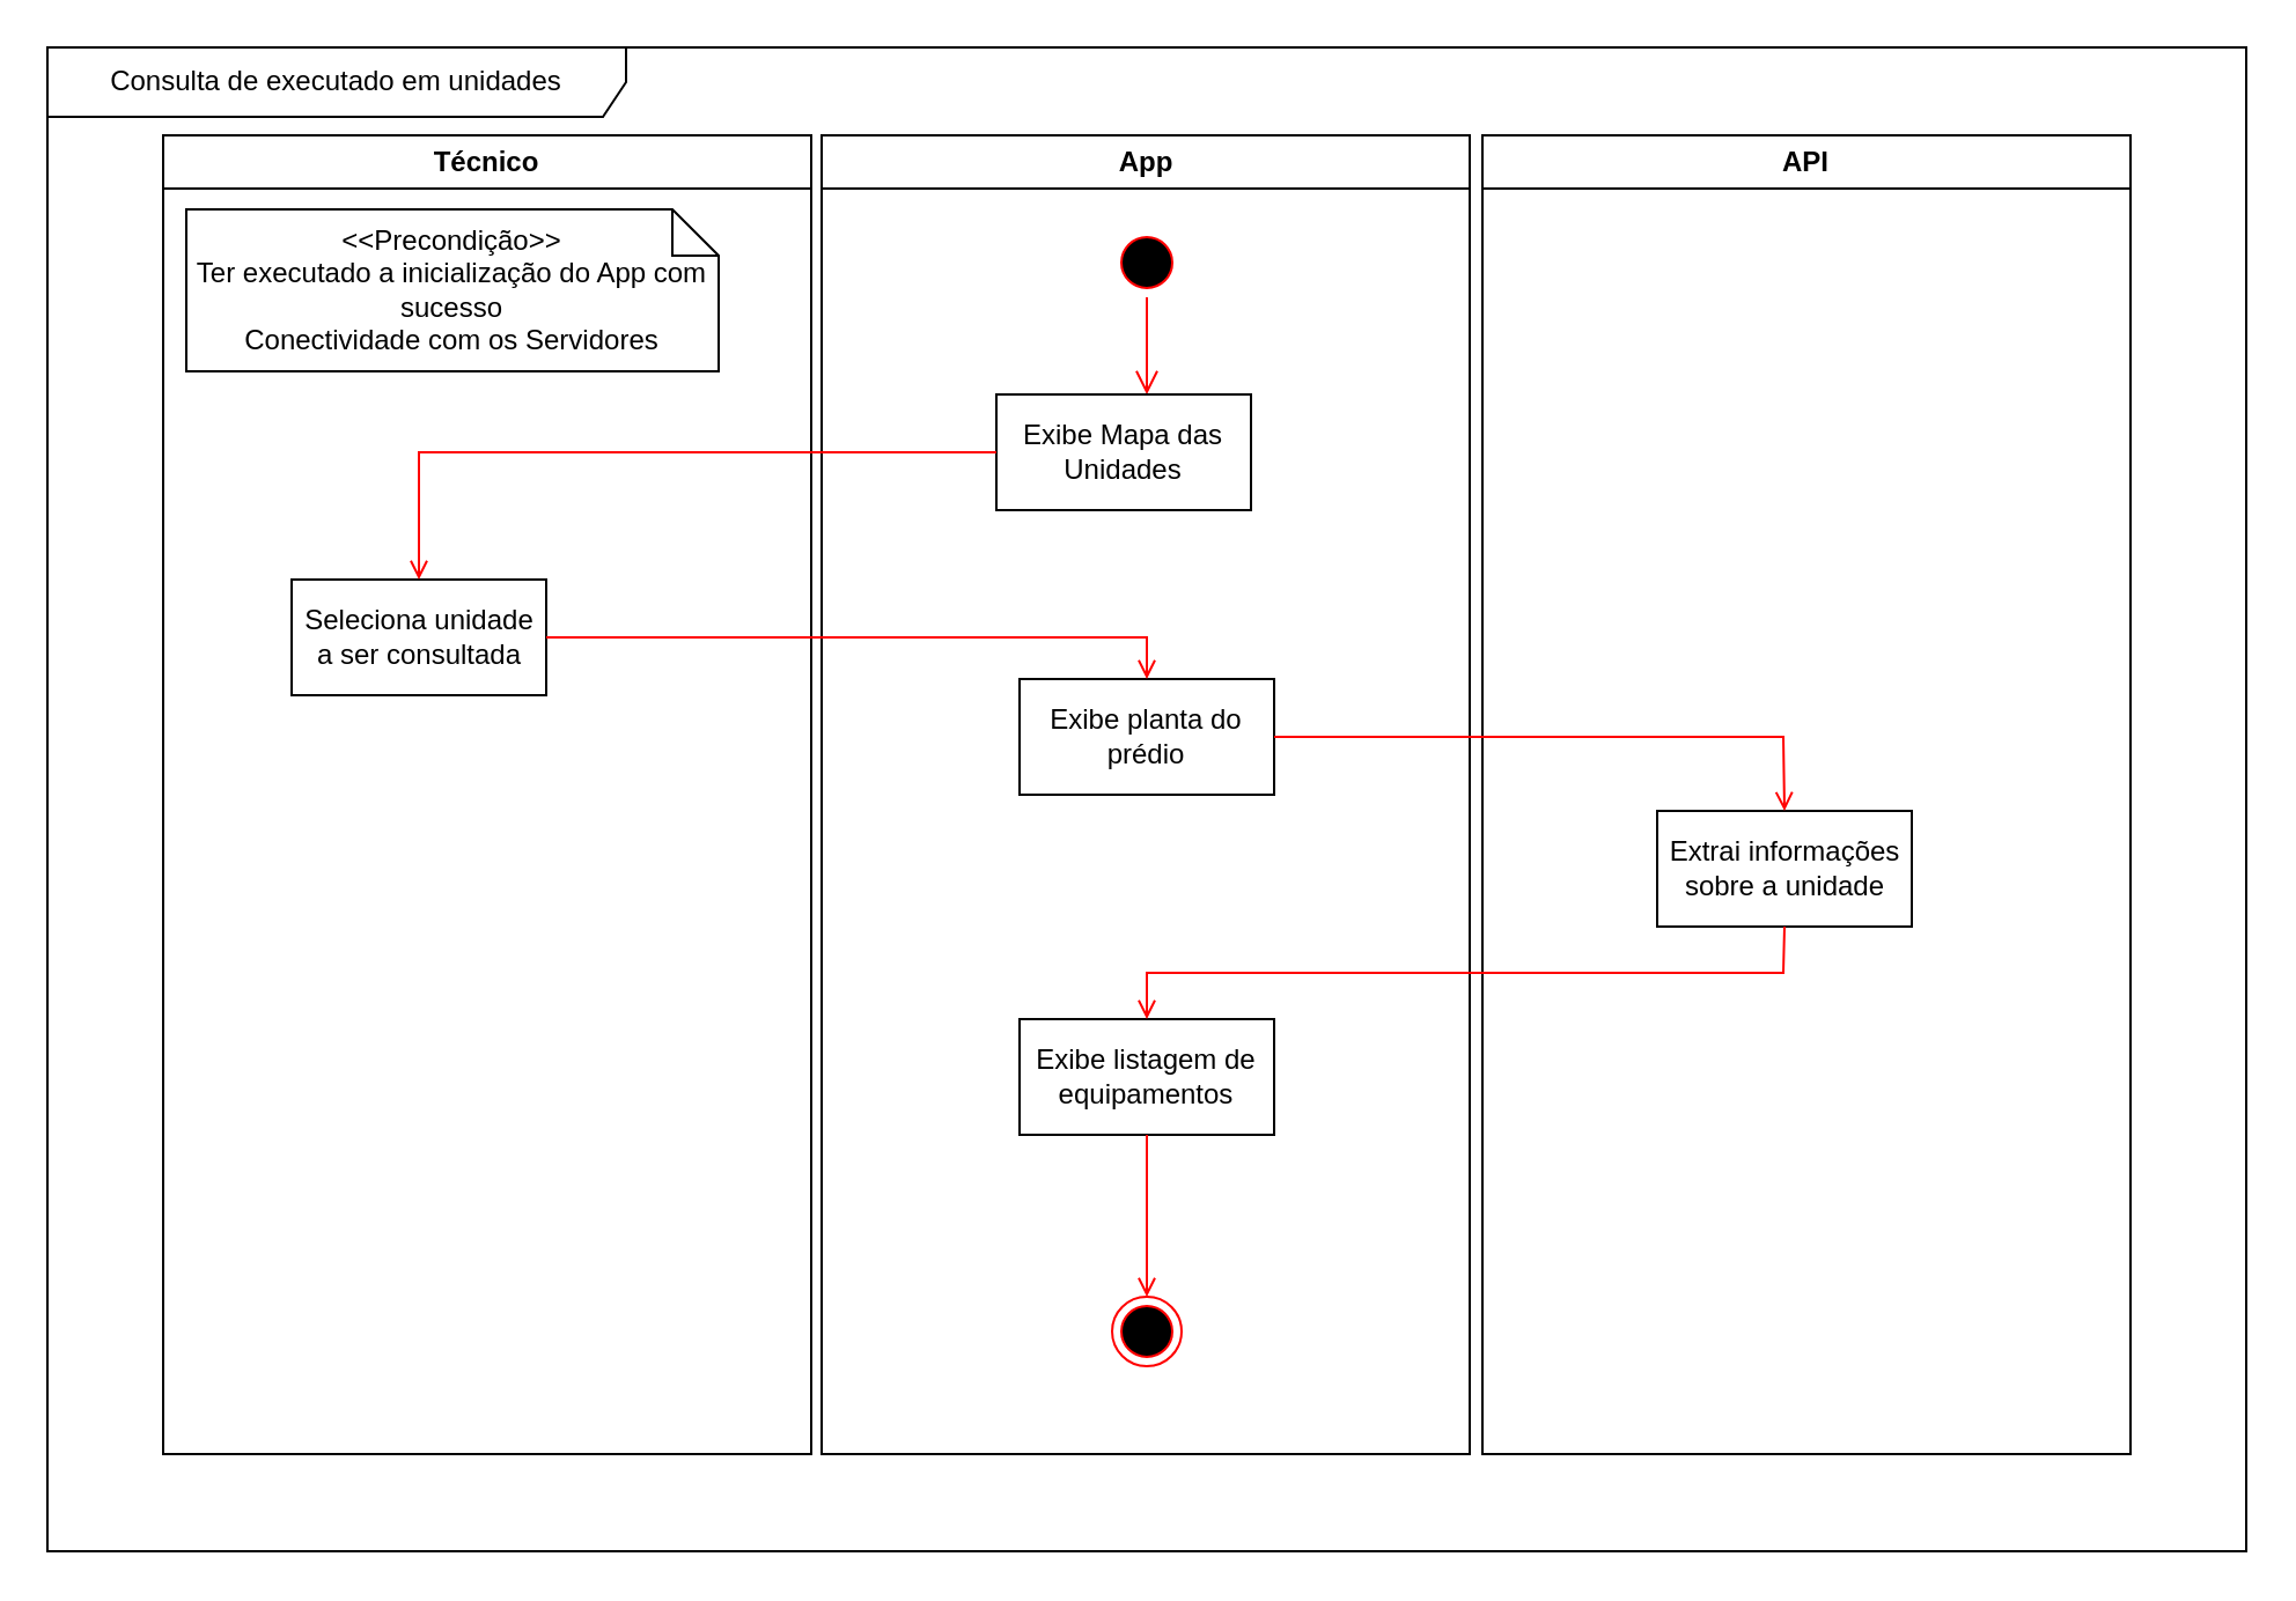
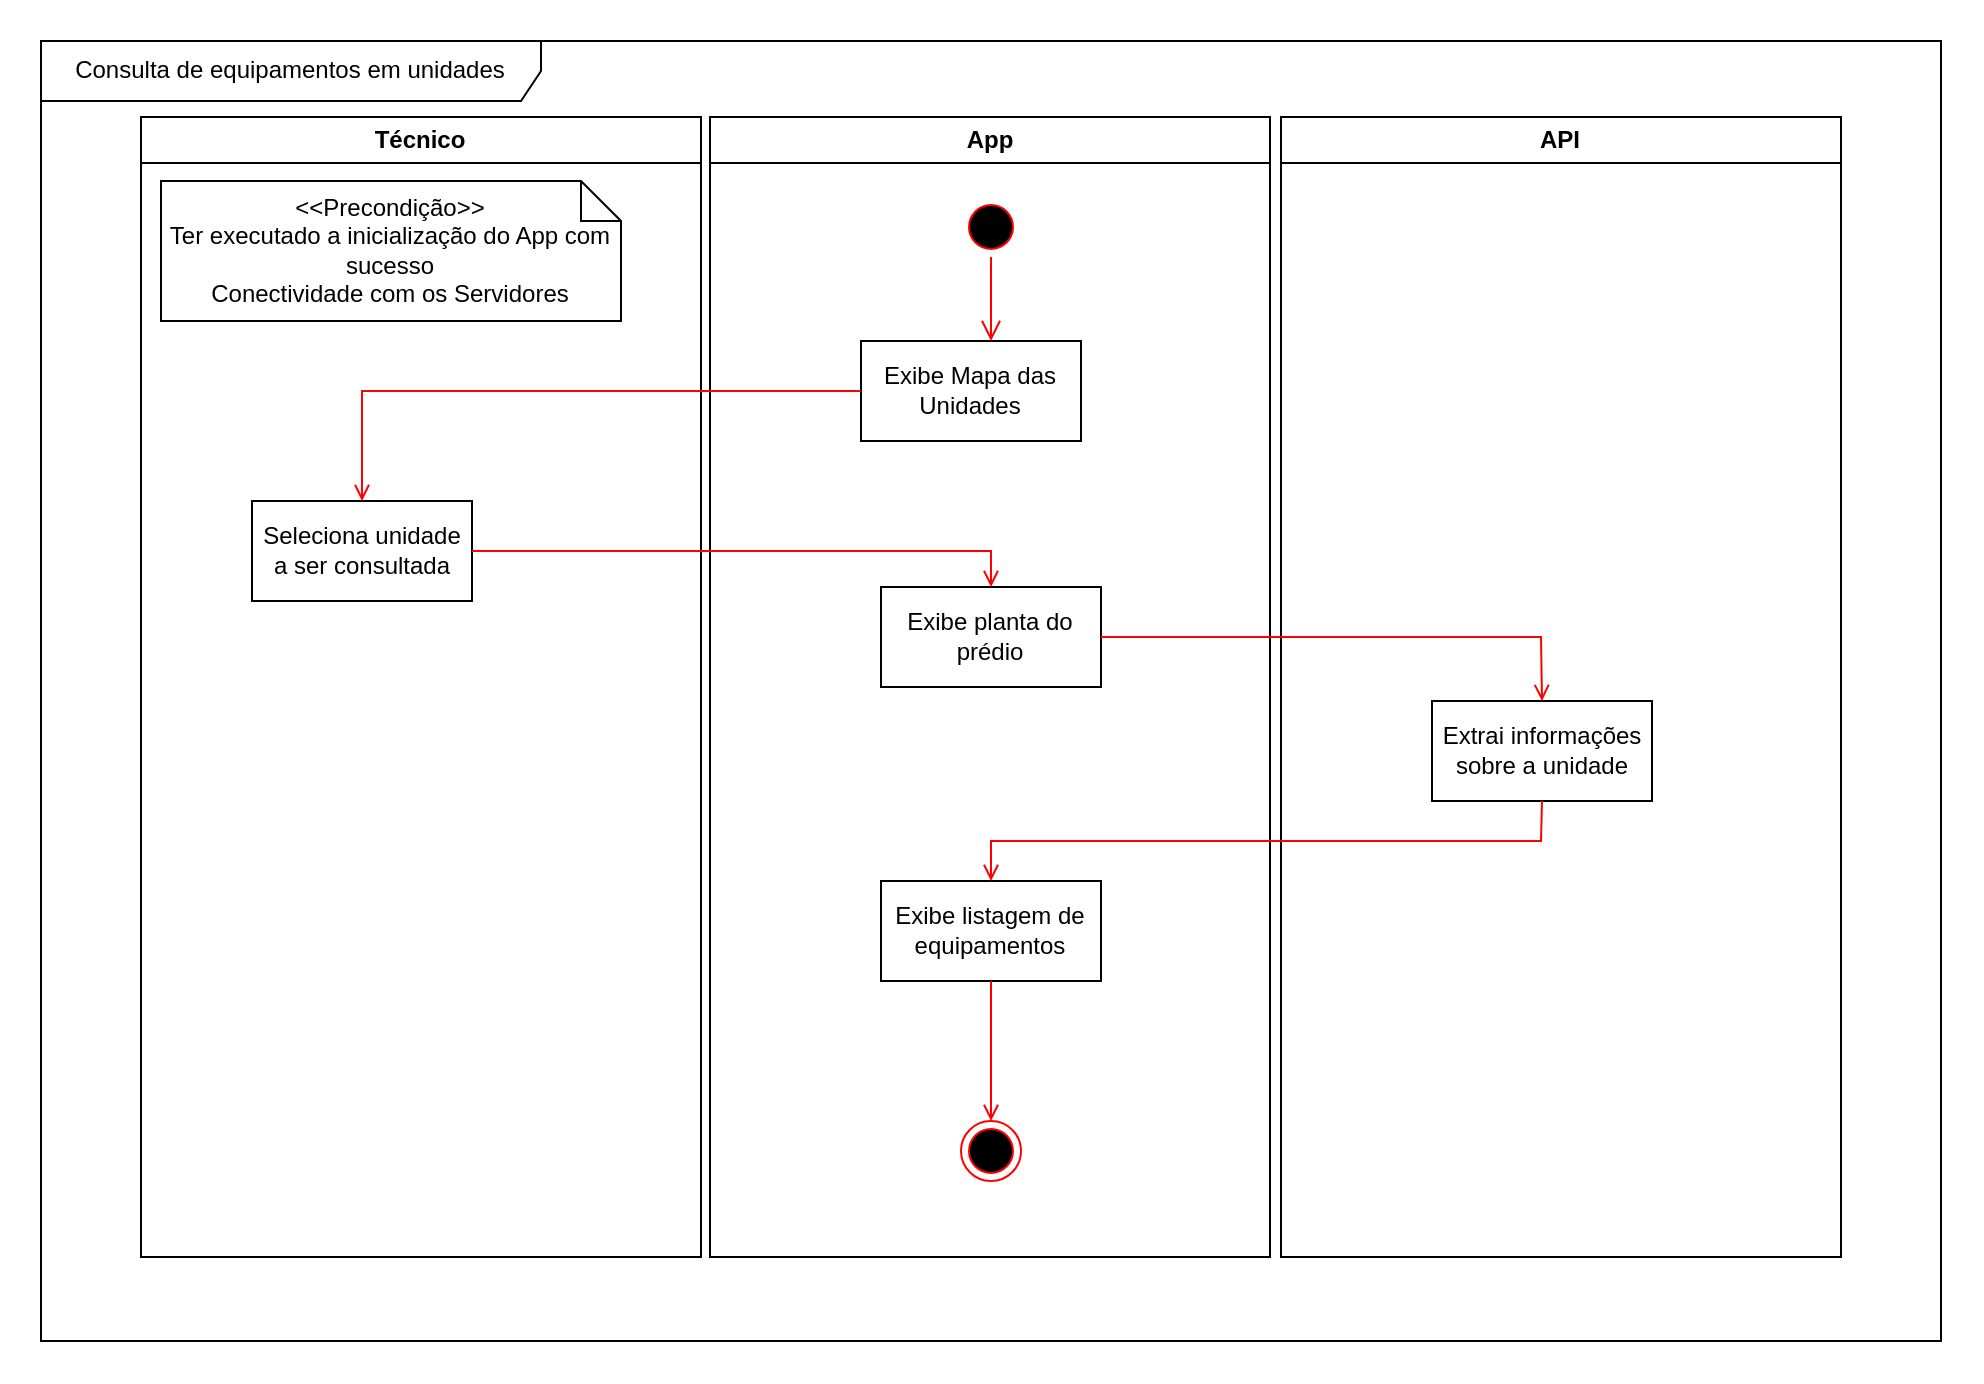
  <mxCell id="0" />
  <mxCell id="1" parent="0" />
  <mxCell id="2" value="Técnico" style="swimlane;whiteSpace=wrap" vertex="1" parent="1"><mxGeometry x="70" y="58" width="280" height="570" as="geometry" /></mxCell>
  <mxCell id="3" value="Seleciona unidade a ser consultada" style="whiteSpace=wrap;" vertex="1" parent="2"><mxGeometry x="55.5" y="192" width="110" height="50" as="geometry" /></mxCell>
  <mxCell id="4" value="App" style="swimlane;whiteSpace=wrap" vertex="1" parent="1"><mxGeometry x="354.5" y="58" width="280" height="570" as="geometry" /></mxCell>
  <mxCell id="5" value="" style="ellipse;shape=startState;fillColor=#000000;strokeColor=#ff0000;" vertex="1" parent="4"><mxGeometry x="125.5" y="40" width="30" height="30" as="geometry" /></mxCell>
  <mxCell id="6" value="" style="edgeStyle=elbowEdgeStyle;elbow=horizontal;verticalAlign=bottom;endArrow=open;endSize=8;strokeColor=#FF0000;endFill=1;rounded=0" edge="1" parent="4" source="5" target="7"><mxGeometry x="40" y="20" as="geometry"><mxPoint x="120.5" y="90" as="targetPoint" /></mxGeometry></mxCell>
  <mxCell id="7" value="Exibe Mapa das Unidades" style="whiteSpace=wrap;" vertex="1" parent="4"><mxGeometry x="75.5" y="112" width="110" height="50" as="geometry" /></mxCell>
  <mxCell id="8" value="Exibe planta do prédio" style="whiteSpace=wrap;" vertex="1" parent="4"><mxGeometry x="85.5" y="235" width="110" height="50" as="geometry" /></mxCell>
  <mxCell id="9" value="Exibe listagem de equipamentos" style="whiteSpace=wrap;" vertex="1" parent="4"><mxGeometry x="85.5" y="382" width="110" height="50" as="geometry" /></mxCell>
  <mxCell id="10" value="API" style="swimlane;whiteSpace=wrap" vertex="1" parent="1"><mxGeometry x="640" y="58" width="280" height="570" as="geometry" /></mxCell>
  <mxCell id="11" value="Extrai informações sobre a unidade" style="whiteSpace=wrap;" vertex="1" parent="10"><mxGeometry x="75.5" y="292" width="110" height="50" as="geometry" /></mxCell>
  <mxCell id="12" value="" style="edgeStyle=elbowEdgeStyle;elbow=horizontal;strokeColor=#FF0000;endArrow=open;endFill=1;rounded=0;exitX=0;exitY=0.5;exitDx=0;exitDy=0;entryX=0.5;entryY=0;entryDx=0;entryDy=0;" edge="1" parent="1" source="7" target="3"><mxGeometry width="100" height="100" relative="1" as="geometry"><mxPoint x="425" y="120" as="sourcePoint" /><mxPoint x="180" y="230" as="targetPoint" /><Array as="points"><mxPoint x="180.5" y="210" /></Array></mxGeometry></mxCell>
  <mxCell id="13" value="" style="endArrow=open;strokeColor=#FF0000;endFill=1;rounded=0;exitX=1;exitY=0.5;exitDx=0;exitDy=0;entryX=0.5;entryY=0;entryDx=0;entryDy=0;" edge="1" parent="1" source="3" target="8"><mxGeometry relative="1" as="geometry"><mxPoint x="390" y="285" as="targetPoint" /><Array as="points"><mxPoint x="495" y="275" /></Array></mxGeometry></mxCell>
  <mxCell id="14" value="" style="endArrow=open;strokeColor=#FF0000;endFill=1;rounded=0;exitX=1;exitY=0.5;exitDx=0;exitDy=0;entryX=0.5;entryY=0;entryDx=0;entryDy=0;" edge="1" parent="1" source="8" target="11"><mxGeometry relative="1" as="geometry"><mxPoint x="570" y="300" as="sourcePoint" /><mxPoint x="829" y="325" as="targetPoint" /><Array as="points"><mxPoint x="770" y="318" /></Array></mxGeometry></mxCell>
  <mxCell id="15" value="" style="endArrow=open;strokeColor=#FF0000;endFill=1;rounded=0;exitX=0.5;exitY=1;exitDx=0;exitDy=0;entryX=0.5;entryY=0;entryDx=0;entryDy=0;" edge="1" parent="1" source="11" target="9"><mxGeometry relative="1" as="geometry"><mxPoint x="570" y="427" as="sourcePoint" /><mxPoint x="530" y="400" as="targetPoint" /><Array as="points"><mxPoint x="770" y="420" /><mxPoint x="495" y="420" /></Array></mxGeometry></mxCell>
- <mxCell id="16" value="Consulta de executado em unidades" style="shape=umlFrame;whiteSpace=wrap;html=1;pointerEvents=0;width=250;height=30;" vertex="1" parent="1"><mxGeometry x="20" y="20" width="950" height="650" as="geometry" /></mxCell>
+ <mxCell id="16" value="Consulta de equipamentos em unidades" style="shape=umlFrame;whiteSpace=wrap;html=1;pointerEvents=0;width=250;height=30;" vertex="1" parent="1"><mxGeometry x="20" y="20" width="950" height="650" as="geometry" /></mxCell>
  <mxCell id="17" value="" style="ellipse;html=1;shape=endState;fillColor=#000000;strokeColor=#ff0000;" vertex="1" parent="1"><mxGeometry x="480" y="560" width="30" height="30" as="geometry" /></mxCell>
  <mxCell id="18" value="" style="endArrow=open;strokeColor=#FF0000;endFill=1;rounded=0;exitX=0.5;exitY=1;exitDx=0;exitDy=0;entryX=0.5;entryY=0;entryDx=0;entryDy=0;" edge="1" parent="1" source="9" target="17"><mxGeometry relative="1" as="geometry"><mxPoint x="816" y="490" as="sourcePoint" /><mxPoint x="540" y="530" as="targetPoint" /><Array as="points" /></mxGeometry></mxCell>
  <mxCell id="19" value="&amp;lt;&amp;lt;Precondição&amp;gt;&amp;gt;&lt;div&gt;Ter executado a inicialização do App com sucesso&lt;/div&gt;&lt;div&gt;Conectividade com os Servidores&lt;/div&gt;" style="shape=note;size=20;whiteSpace=wrap;html=1;" vertex="1" parent="1"><mxGeometry x="80" y="90" width="230" height="70" as="geometry" /></mxCell>
